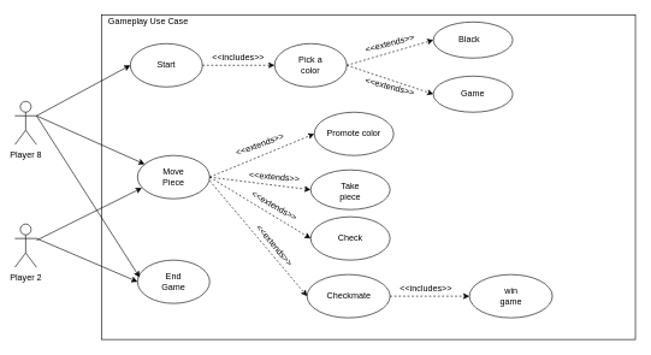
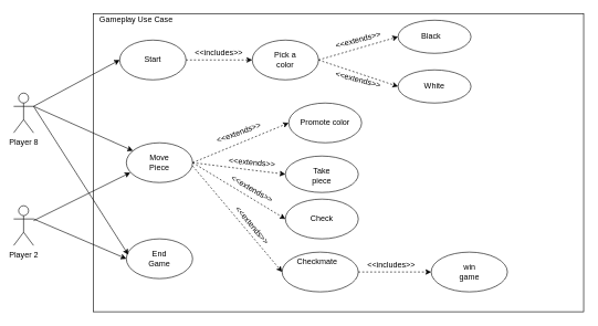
  <mxCell id="0" />
  <mxCell id="1" parent="0" />
  <mxCell id="2" value="Player 8" style="shape=umlActor;verticalLabelPosition=bottom;labelBackgroundColor=#ffffff;verticalAlign=top;html=1;outlineConnect=0;" parent="1" vertex="1"><mxGeometry x="20" y="140" width="30" height="60" as="geometry" /></mxCell>
  <mxCell id="3" value="" style="rounded=0;whiteSpace=wrap;html=1;" parent="1" vertex="1"><mxGeometry x="140" y="20" width="740" height="450" as="geometry" /></mxCell>
  <mxCell id="4" value="" style="ellipse;whiteSpace=wrap;html=1;" parent="1" vertex="1"><mxGeometry x="180" y="60" width="100" height="60" as="geometry" /></mxCell>
  <mxCell id="5" value="Start" style="text;html=1;strokeColor=none;fillColor=none;align=center;verticalAlign=middle;whiteSpace=wrap;rounded=0;" parent="1" vertex="1"><mxGeometry x="210" y="80" width="40" height="20" as="geometry" /></mxCell>
  <mxCell id="6" value="" style="endArrow=classic;html=1;dashed=1;exitX=1;exitY=0.5;exitDx=0;exitDy=0;entryX=0;entryY=0.5;entryDx=0;entryDy=0;" parent="1" source="4" target="7" edge="1"><mxGeometry width="50" height="50" relative="1" as="geometry"><mxPoint x="520" y="240" as="sourcePoint" /><mxPoint x="570" y="190" as="targetPoint" /></mxGeometry></mxCell>
  <mxCell id="7" value="" style="ellipse;whiteSpace=wrap;html=1;" parent="1" vertex="1"><mxGeometry x="380" y="60" width="100" height="60" as="geometry" /></mxCell>
  <mxCell id="8" value="Pick a color" style="text;html=1;strokeColor=none;fillColor=none;align=center;verticalAlign=middle;whiteSpace=wrap;rounded=0;" parent="1" vertex="1"><mxGeometry x="410" y="80" width="40" height="20" as="geometry" /></mxCell>
  <mxCell id="9" value="&amp;lt;&amp;lt;includes&amp;gt;&amp;gt;" style="text;html=1;strokeColor=none;fillColor=none;align=center;verticalAlign=middle;whiteSpace=wrap;rounded=0;" parent="1" vertex="1"><mxGeometry x="310" y="70" width="40" height="20" as="geometry" /></mxCell>
  <mxCell id="10" value="" style="ellipse;whiteSpace=wrap;html=1;" parent="1" vertex="1"><mxGeometry x="190" y="215" width="100" height="60" as="geometry" /></mxCell>
  <mxCell id="11" value="Move Piece" style="text;html=1;strokeColor=none;fillColor=none;align=center;verticalAlign=middle;whiteSpace=wrap;rounded=0;" parent="1" vertex="1"><mxGeometry x="220" y="235" width="40" height="20" as="geometry" /></mxCell>
  <mxCell id="12" value="" style="ellipse;whiteSpace=wrap;html=1;" parent="1" vertex="1"><mxGeometry x="190" y="360" width="100" height="60" as="geometry" /></mxCell>
  <mxCell id="13" value="End Game" style="text;html=1;strokeColor=none;fillColor=none;align=center;verticalAlign=middle;whiteSpace=wrap;rounded=0;" parent="1" vertex="1"><mxGeometry x="220" y="380" width="40" height="20" as="geometry" /></mxCell>
  <mxCell id="14" value="" style="ellipse;whiteSpace=wrap;html=1;" parent="1" vertex="1"><mxGeometry x="435" y="155" width="110" height="60" as="geometry" /></mxCell>
  <mxCell id="15" value="" style="ellipse;whiteSpace=wrap;html=1;" parent="1" vertex="1"><mxGeometry x="430" y="235" width="110" height="55" as="geometry" /></mxCell>
  <mxCell id="16" value="" style="ellipse;whiteSpace=wrap;html=1;" parent="1" vertex="1"><mxGeometry x="430" y="300" width="110" height="60" as="geometry" /></mxCell>
  <mxCell id="17" value="" style="ellipse;whiteSpace=wrap;html=1;" parent="1" vertex="1"><mxGeometry x="425" y="380" width="115" height="60" as="geometry" /></mxCell>
  <mxCell id="18" value="Player 2" style="shape=umlActor;verticalLabelPosition=bottom;labelBackgroundColor=#ffffff;verticalAlign=top;html=1;outlineConnect=0;" parent="1" vertex="1"><mxGeometry x="20" y="310" width="30" height="60" as="geometry" /></mxCell>
  <mxCell id="19" value="" style="ellipse;whiteSpace=wrap;html=1;" parent="1" vertex="1"><mxGeometry x="600" y="30" width="110" height="50" as="geometry" /></mxCell>
  <mxCell id="20" value="" style="ellipse;whiteSpace=wrap;html=1;" parent="1" vertex="1"><mxGeometry x="600" y="105" width="110" height="50" as="geometry" /></mxCell>
  <mxCell id="21" value="Black" style="text;html=1;strokeColor=none;fillColor=none;align=center;verticalAlign=middle;whiteSpace=wrap;rounded=0;" parent="1" vertex="1"><mxGeometry x="630" y="45" width="40" height="20" as="geometry" /></mxCell>
- <mxCell id="22" value="Game" style="text;html=1;strokeColor=none;fillColor=none;align=center;verticalAlign=middle;whiteSpace=wrap;rounded=0;" parent="1" vertex="1"><mxGeometry x="635" y="120" width="40" height="20" as="geometry" /></mxCell>
+ <mxCell id="22" value="White" style="text;html=1;strokeColor=none;fillColor=none;align=center;verticalAlign=middle;whiteSpace=wrap;rounded=0;" parent="1" vertex="1"><mxGeometry x="635" y="120" width="40" height="20" as="geometry" /></mxCell>
  <mxCell id="23" value="" style="endArrow=classic;html=1;dashed=1;exitX=1;exitY=0.5;exitDx=0;exitDy=0;entryX=0;entryY=0.5;entryDx=0;entryDy=0;" parent="1" source="7" target="19" edge="1"><mxGeometry width="50" height="50" relative="1" as="geometry"><mxPoint x="520" y="240" as="sourcePoint" /><mxPoint x="570" y="190" as="targetPoint" /></mxGeometry></mxCell>
  <mxCell id="24" value="" style="endArrow=classic;html=1;dashed=1;exitX=1;exitY=0.5;exitDx=0;exitDy=0;entryX=0;entryY=0.5;entryDx=0;entryDy=0;" parent="1" source="7" target="20" edge="1"><mxGeometry width="50" height="50" relative="1" as="geometry"><mxPoint x="520" y="240" as="sourcePoint" /><mxPoint x="570" y="190" as="targetPoint" /></mxGeometry></mxCell>
  <mxCell id="25" value="&amp;lt;&amp;lt;extends&amp;gt;&amp;gt;" style="text;html=1;strokeColor=none;fillColor=none;align=center;verticalAlign=middle;whiteSpace=wrap;rounded=0;rotation=-15;" parent="1" vertex="1"><mxGeometry x="520" y="55" width="40" height="10" as="geometry" /></mxCell>
  <mxCell id="26" value="&amp;lt;&amp;lt;extends&amp;gt;&amp;gt;" style="text;html=1;strokeColor=none;fillColor=none;align=center;verticalAlign=middle;whiteSpace=wrap;rounded=0;rotation=15;" parent="1" vertex="1"><mxGeometry x="520" y="110" width="40" height="20" as="geometry" /></mxCell>
  <mxCell id="27" value="" style="endArrow=classic;html=1;dashed=1;exitX=1;exitY=0.5;exitDx=0;exitDy=0;entryX=0;entryY=0.5;entryDx=0;entryDy=0;" parent="1" source="10" target="14" edge="1"><mxGeometry width="50" height="50" relative="1" as="geometry"><mxPoint x="520" y="240" as="sourcePoint" /><mxPoint x="570" y="190" as="targetPoint" /></mxGeometry></mxCell>
  <mxCell id="28" value="" style="endArrow=classic;html=1;dashed=1;exitX=1;exitY=0.5;exitDx=0;exitDy=0;entryX=0;entryY=0.5;entryDx=0;entryDy=0;" parent="1" source="10" target="15" edge="1"><mxGeometry width="50" height="50" relative="1" as="geometry"><mxPoint x="520" y="240" as="sourcePoint" /><mxPoint x="570" y="190" as="targetPoint" /></mxGeometry></mxCell>
  <mxCell id="29" value="" style="endArrow=classic;html=1;dashed=1;exitX=1;exitY=0.5;exitDx=0;exitDy=0;entryX=0;entryY=0.5;entryDx=0;entryDy=0;" parent="1" source="10" target="16" edge="1"><mxGeometry width="50" height="50" relative="1" as="geometry"><mxPoint x="520" y="240" as="sourcePoint" /><mxPoint x="570" y="190" as="targetPoint" /></mxGeometry></mxCell>
  <mxCell id="30" value="" style="endArrow=classic;html=1;dashed=1;entryX=0;entryY=0.5;entryDx=0;entryDy=0;" parent="1" target="17" edge="1"><mxGeometry width="50" height="50" relative="1" as="geometry"><mxPoint x="290" y="250" as="sourcePoint" /><mxPoint x="570" y="190" as="targetPoint" /></mxGeometry></mxCell>
  <mxCell id="31" value="&amp;lt;&amp;lt;extends&amp;gt;&amp;gt;" style="text;html=1;strokeColor=none;fillColor=none;align=center;verticalAlign=middle;whiteSpace=wrap;rounded=0;rotation=-20;" parent="1" vertex="1"><mxGeometry x="340" y="190" width="40" height="20" as="geometry" /></mxCell>
  <mxCell id="32" value="&amp;lt;&amp;lt;extends&amp;gt;&amp;gt;" style="text;html=1;strokeColor=none;fillColor=none;align=center;verticalAlign=middle;whiteSpace=wrap;rounded=0;rotation=5;" parent="1" vertex="1"><mxGeometry x="360" y="235" width="40" height="20" as="geometry" /></mxCell>
  <mxCell id="33" value="&amp;lt;&amp;lt;extends&amp;gt;&amp;gt;" style="text;html=1;strokeColor=none;fillColor=none;align=center;verticalAlign=middle;whiteSpace=wrap;rounded=0;rotation=30;" parent="1" vertex="1"><mxGeometry x="360" y="275" width="40" height="20" as="geometry" /></mxCell>
  <mxCell id="34" value="&amp;lt;&amp;lt;extends&amp;gt;&amp;gt;" style="text;html=1;strokeColor=none;fillColor=none;align=center;verticalAlign=middle;whiteSpace=wrap;rounded=0;rotation=50;" parent="1" vertex="1"><mxGeometry x="360" y="330" width="40" height="20" as="geometry" /></mxCell>
  <mxCell id="35" value="Promote color" style="text;html=1;strokeColor=none;fillColor=none;align=center;verticalAlign=middle;whiteSpace=wrap;rounded=0;" parent="1" vertex="1"><mxGeometry x="435" y="175" width="110" height="20" as="geometry" /></mxCell>
  <mxCell id="36" value="Take piece" style="text;html=1;strokeColor=none;fillColor=none;align=center;verticalAlign=middle;whiteSpace=wrap;rounded=0;" parent="1" vertex="1"><mxGeometry x="465" y="255" width="40" height="20" as="geometry" /></mxCell>
  <mxCell id="37" value="Check" style="text;html=1;strokeColor=none;fillColor=none;align=center;verticalAlign=middle;whiteSpace=wrap;rounded=0;" parent="1" vertex="1"><mxGeometry x="465" y="320" width="40" height="20" as="geometry" /></mxCell>
- <mxCell id="38" value="Checkmate" style="text;html=1;strokeColor=none;fillColor=none;align=center;verticalAlign=middle;whiteSpace=wrap;rounded=0;" parent="1" vertex="1"><mxGeometry x="462.5" y="400" width="40" height="20" as="geometry" /></mxCell>
+ <mxCell id="38" value="Checkmate" style="text;html=1;strokeColor=none;fillColor=none;align=center;verticalAlign=middle;whiteSpace=wrap;rounded=0;" parent="1" vertex="1"><mxGeometry x="457.5" y="385" width="40" height="20" as="geometry" /></mxCell>
  <mxCell id="39" value="" style="ellipse;whiteSpace=wrap;html=1;" parent="1" vertex="1"><mxGeometry x="650" y="380" width="115" height="60" as="geometry" /></mxCell>
  <mxCell id="40" value="" style="endArrow=classic;html=1;dashed=1;exitX=1;exitY=0.5;exitDx=0;exitDy=0;entryX=0;entryY=0.5;entryDx=0;entryDy=0;" parent="1" source="17" target="39" edge="1"><mxGeometry width="50" height="50" relative="1" as="geometry"><mxPoint x="520" y="240" as="sourcePoint" /><mxPoint x="570" y="190" as="targetPoint" /></mxGeometry></mxCell>
  <mxCell id="41" value="win game" style="text;html=1;strokeColor=none;fillColor=none;align=center;verticalAlign=middle;whiteSpace=wrap;rounded=0;" parent="1" vertex="1"><mxGeometry x="687.5" y="400" width="40" height="20" as="geometry" /></mxCell>
  <mxCell id="42" value="&amp;lt;&amp;lt;includes&amp;gt;&amp;gt;" style="text;html=1;strokeColor=none;fillColor=none;align=center;verticalAlign=middle;whiteSpace=wrap;rounded=0;" parent="1" vertex="1"><mxGeometry x="570" y="390" width="40" height="20" as="geometry" /></mxCell>
  <mxCell id="43" value="" style="endArrow=classic;html=1;entryX=0;entryY=0.5;entryDx=0;entryDy=0;exitX=1;exitY=0.333;exitDx=0;exitDy=0;exitPerimeter=0;" parent="1" target="4" edge="1" source="2"><mxGeometry width="50" height="50" relative="1" as="geometry"><mxPoint x="80" y="200" as="sourcePoint" /><mxPoint x="570" y="190" as="targetPoint" /></mxGeometry></mxCell>
  <mxCell id="44" value="" style="endArrow=classic;html=1;exitX=1;exitY=0.333;exitDx=0;exitDy=0;exitPerimeter=0;" parent="1" target="10" edge="1" source="2"><mxGeometry width="50" height="50" relative="1" as="geometry"><mxPoint x="70" y="230" as="sourcePoint" /><mxPoint x="570" y="190" as="targetPoint" /></mxGeometry></mxCell>
  <mxCell id="45" value="" style="endArrow=classic;html=1;entryX=0.03;entryY=0.4;entryDx=0;entryDy=0;entryPerimeter=0;exitX=1;exitY=0.333;exitDx=0;exitDy=0;exitPerimeter=0;" parent="1" target="12" edge="1" source="2"><mxGeometry width="50" height="50" relative="1" as="geometry"><mxPoint x="70" y="250" as="sourcePoint" /><mxPoint x="570" y="190" as="targetPoint" /></mxGeometry></mxCell>
  <mxCell id="46" value="Gameplay Use Case" style="text;html=1;strokeColor=none;fillColor=none;align=center;verticalAlign=middle;whiteSpace=wrap;rounded=0;" parent="1" vertex="1"><mxGeometry x="140" y="20" width="130" height="20" as="geometry" /></mxCell>
  <mxCell id="47" value="" style="endArrow=classic;html=1;entryX=0.06;entryY=0.75;entryDx=0;entryDy=0;entryPerimeter=0;" parent="1" source="18" target="10" edge="1"><mxGeometry width="50" height="50" relative="1" as="geometry"><mxPoint x="520" y="240" as="sourcePoint" /><mxPoint x="290" y="243" as="targetPoint" /></mxGeometry></mxCell>
  <mxCell id="48" value="" style="endArrow=classic;html=1;entryX=0;entryY=0.5;entryDx=0;entryDy=0;exitX=1;exitY=0.333;exitDx=0;exitDy=0;exitPerimeter=0;" parent="1" target="12" edge="1" source="18"><mxGeometry width="50" height="50" relative="1" as="geometry"><mxPoint x="920" y="250" as="sourcePoint" /><mxPoint x="570" y="190" as="targetPoint" /></mxGeometry></mxCell>
